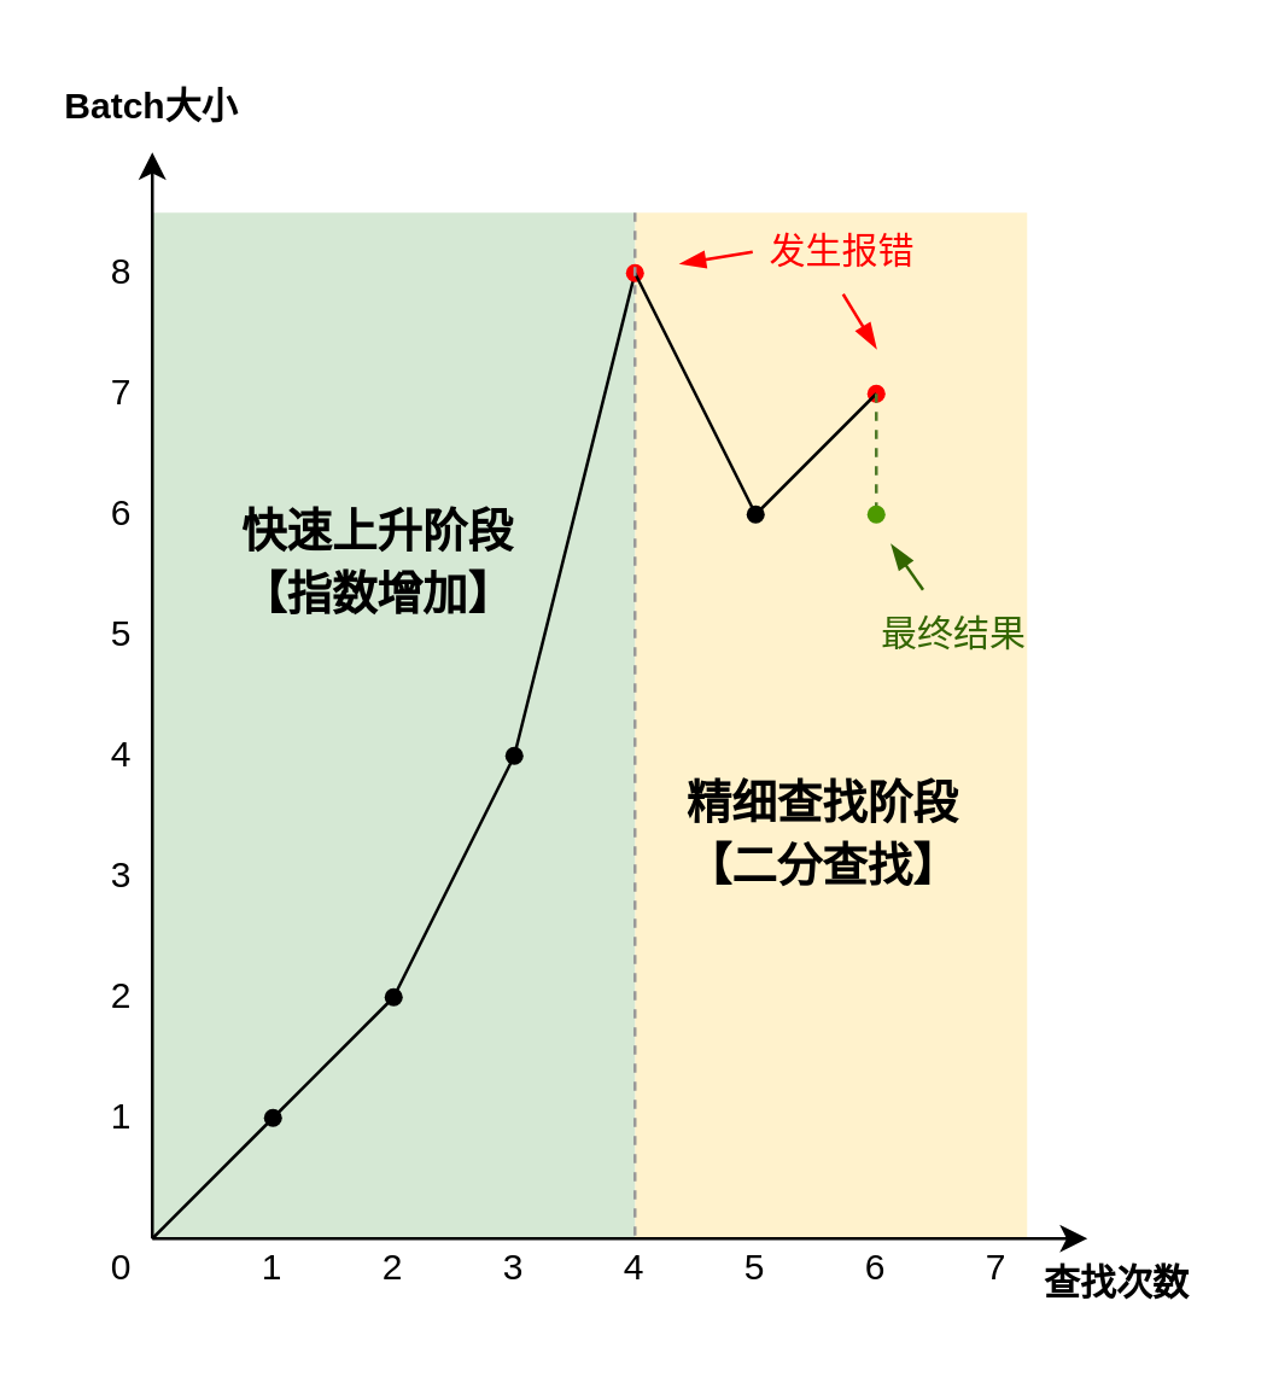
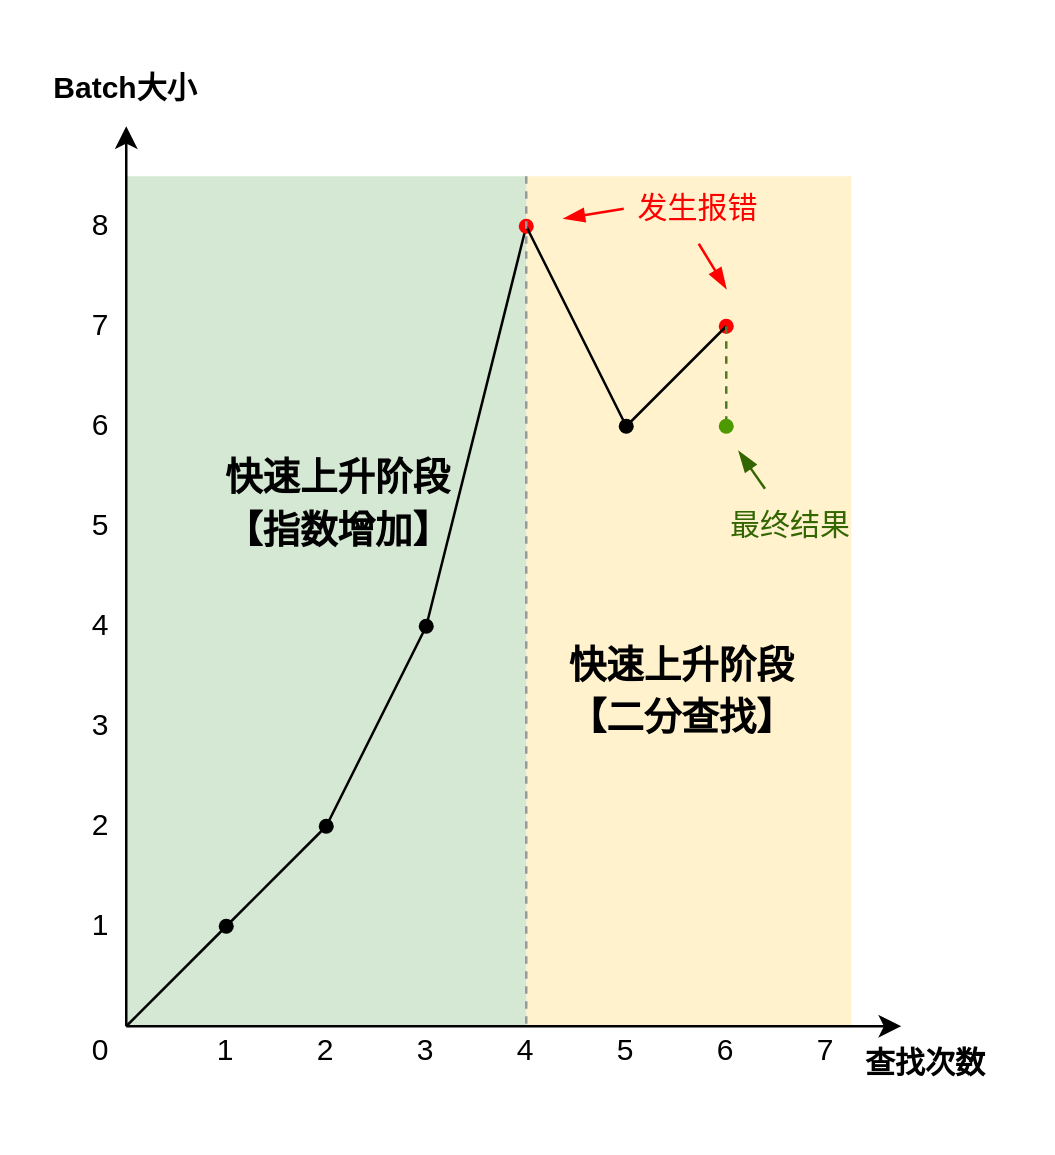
  <mxCell id="0" />
  <mxCell id="1" parent="0" />
  <mxCell id="2" value="" style="rounded=0;whiteSpace=wrap;html=1;fillColor=#fff2cc;strokeColor=none;" vertex="1" parent="1"><mxGeometry x="210" y="70" width="130" height="340" as="geometry" /></mxCell>
  <mxCell id="3" value="" style="rounded=0;whiteSpace=wrap;html=1;fillColor=#d5e8d4;strokeColor=none;" vertex="1" parent="1"><mxGeometry x="50" y="70" width="160" height="340" as="geometry" /></mxCell>
  <mxCell id="4" value="" style="endArrow=classic;html=1;rounded=0;" edge="1" parent="1"><mxGeometry width="50" height="50" relative="1" as="geometry"><mxPoint x="50" y="410" as="sourcePoint" /><mxPoint x="360" y="410" as="targetPoint" /></mxGeometry></mxCell>
  <mxCell id="5" value="" style="endArrow=classic;html=1;rounded=0;entryX=0.5;entryY=1;entryDx=0;entryDy=0;" edge="1" parent="1" target="40"><mxGeometry width="50" height="50" relative="1" as="geometry"><mxPoint x="50" y="410" as="sourcePoint" /><mxPoint x="50" y="70" as="targetPoint" /></mxGeometry></mxCell>
  <mxCell id="6" value="0" style="text;html=1;align=center;verticalAlign=middle;whiteSpace=wrap;rounded=0;" vertex="1" parent="1"><mxGeometry x="30" y="410" width="20" height="20" as="geometry" /></mxCell>
  <mxCell id="7" value="1" style="text;html=1;align=center;verticalAlign=middle;whiteSpace=wrap;rounded=0;" vertex="1" parent="1"><mxGeometry x="80" y="410" width="20" height="20" as="geometry" /></mxCell>
  <mxCell id="8" value="2" style="text;html=1;align=center;verticalAlign=middle;whiteSpace=wrap;rounded=0;" vertex="1" parent="1"><mxGeometry x="120" y="410" width="20" height="20" as="geometry" /></mxCell>
  <mxCell id="9" value="1" style="text;html=1;align=center;verticalAlign=middle;whiteSpace=wrap;rounded=0;" vertex="1" parent="1"><mxGeometry x="30" y="360" width="20" height="20" as="geometry" /></mxCell>
  <mxCell id="10" value="" style="endArrow=none;html=1;rounded=0;exitDx=0;exitDy=0;" edge="1" parent="1" source="17"><mxGeometry width="50" height="50" relative="1" as="geometry"><mxPoint x="50" y="400" as="sourcePoint" /><mxPoint x="130" y="330" as="targetPoint" /></mxGeometry></mxCell>
  <mxCell id="11" value="2" style="text;html=1;align=center;verticalAlign=middle;whiteSpace=wrap;rounded=0;" vertex="1" parent="1"><mxGeometry x="30" y="320" width="20" height="20" as="geometry" /></mxCell>
  <mxCell id="12" value="3" style="text;html=1;align=center;verticalAlign=middle;whiteSpace=wrap;rounded=0;" vertex="1" parent="1"><mxGeometry x="30" y="280" width="20" height="20" as="geometry" /></mxCell>
  <mxCell id="13" value="4" style="text;html=1;align=center;verticalAlign=middle;whiteSpace=wrap;rounded=0;" vertex="1" parent="1"><mxGeometry x="30" y="240" width="20" height="20" as="geometry" /></mxCell>
  <mxCell id="14" value="" style="endArrow=none;html=1;rounded=0;exitX=1;exitY=0;exitDx=0;exitDy=0;" edge="1" parent="1" source="6" target="15"><mxGeometry width="50" height="50" relative="1" as="geometry"><mxPoint x="50" y="410" as="sourcePoint" /><mxPoint x="130" y="330" as="targetPoint" /></mxGeometry></mxCell>
  <mxCell id="15" value="" style="shape=waypoint;sketch=0;size=6;pointerEvents=1;points=[];fillColor=none;resizable=0;rotatable=0;perimeter=centerPerimeter;snapToPoint=1;" vertex="1" parent="1"><mxGeometry x="80" y="360" width="20" height="20" as="geometry" /></mxCell>
  <mxCell id="16" value="" style="endArrow=none;html=1;rounded=0;exitDx=0;exitDy=0;" edge="1" parent="1" source="15" target="17"><mxGeometry width="50" height="50" relative="1" as="geometry"><mxPoint x="90" y="370" as="sourcePoint" /><mxPoint x="130" y="330" as="targetPoint" /></mxGeometry></mxCell>
  <mxCell id="17" value="" style="shape=waypoint;sketch=0;size=6;pointerEvents=1;points=[];fillColor=none;resizable=0;rotatable=0;perimeter=centerPerimeter;snapToPoint=1;" vertex="1" parent="1"><mxGeometry x="120" y="320" width="20" height="20" as="geometry" /></mxCell>
  <mxCell id="18" value="" style="endArrow=none;html=1;rounded=0;" edge="1" parent="1" source="17"><mxGeometry width="50" height="50" relative="1" as="geometry"><mxPoint x="150" y="340" as="sourcePoint" /><mxPoint x="170" y="250" as="targetPoint" /></mxGeometry></mxCell>
  <mxCell id="19" value="5" style="text;html=1;align=center;verticalAlign=middle;whiteSpace=wrap;rounded=0;" vertex="1" parent="1"><mxGeometry x="30" y="200" width="20" height="20" as="geometry" /></mxCell>
  <mxCell id="20" value="6" style="text;html=1;align=center;verticalAlign=middle;whiteSpace=wrap;rounded=0;" vertex="1" parent="1"><mxGeometry x="30" y="160" width="20" height="20" as="geometry" /></mxCell>
  <mxCell id="21" value="7" style="text;html=1;align=center;verticalAlign=middle;whiteSpace=wrap;rounded=0;" vertex="1" parent="1"><mxGeometry x="30" y="120" width="20" height="20" as="geometry" /></mxCell>
  <mxCell id="22" value="8" style="text;html=1;align=center;verticalAlign=middle;whiteSpace=wrap;rounded=0;" vertex="1" parent="1"><mxGeometry x="30" y="80" width="20" height="20" as="geometry" /></mxCell>
  <mxCell id="23" value="" style="shape=waypoint;sketch=0;size=6;pointerEvents=1;points=[];fillColor=none;resizable=0;rotatable=0;perimeter=centerPerimeter;snapToPoint=1;" vertex="1" parent="1"><mxGeometry x="160" y="240" width="20" height="20" as="geometry" /></mxCell>
  <mxCell id="24" value="" style="endArrow=none;html=1;rounded=0;exitDx=0;exitDy=0;exitPerimeter=0;" edge="1" parent="1" source="26"><mxGeometry width="50" height="50" relative="1" as="geometry"><mxPoint x="140" y="340" as="sourcePoint" /><mxPoint x="210" y="90" as="targetPoint" /></mxGeometry></mxCell>
  <mxCell id="25" value="" style="endArrow=none;html=1;rounded=0;exitX=0.467;exitY=0.367;exitDx=0;exitDy=0;exitPerimeter=0;" edge="1" parent="1" source="23" target="26"><mxGeometry width="50" height="50" relative="1" as="geometry"><mxPoint x="170" y="250" as="sourcePoint" /><mxPoint x="210" y="90" as="targetPoint" /></mxGeometry></mxCell>
  <mxCell id="26" value="" style="shape=waypoint;sketch=0;size=6;pointerEvents=1;points=[];fillColor=none;resizable=0;rotatable=0;perimeter=centerPerimeter;snapToPoint=1;strokeColor=#FF0000;" vertex="1" parent="1"><mxGeometry x="200" y="80" width="20" height="20" as="geometry" /></mxCell>
  <mxCell id="27" value="3" style="text;html=1;align=center;verticalAlign=middle;whiteSpace=wrap;rounded=0;" vertex="1" parent="1"><mxGeometry x="160" y="410" width="20" height="20" as="geometry" /></mxCell>
  <mxCell id="28" value="4" style="text;html=1;align=center;verticalAlign=middle;whiteSpace=wrap;rounded=0;" vertex="1" parent="1"><mxGeometry x="200" y="410" width="20" height="20" as="geometry" /></mxCell>
  <mxCell id="29" value="" style="shape=waypoint;sketch=0;size=6;pointerEvents=1;points=[];fillColor=none;resizable=0;rotatable=0;perimeter=centerPerimeter;snapToPoint=1;strokeColor=light-dark(#000000, #ff9090);" vertex="1" parent="1"><mxGeometry x="240" y="160" width="20" height="20" as="geometry" /></mxCell>
  <mxCell id="30" value="5" style="text;html=1;align=center;verticalAlign=middle;whiteSpace=wrap;rounded=0;" vertex="1" parent="1"><mxGeometry x="240" y="410" width="20" height="20" as="geometry" /></mxCell>
  <mxCell id="31" value="6" style="text;html=1;align=center;verticalAlign=middle;whiteSpace=wrap;rounded=0;" vertex="1" parent="1"><mxGeometry x="280" y="410" width="20" height="20" as="geometry" /></mxCell>
  <mxCell id="32" value="" style="endArrow=blockThin;html=1;rounded=0;endFill=1;fontColor=#FF0000;strokeColor=#FF0000;exitX=0;exitY=0.5;exitDx=0;exitDy=0;" edge="1" parent="1" source="33"><mxGeometry width="50" height="50" relative="1" as="geometry"><mxPoint x="280" y="80" as="sourcePoint" /><mxPoint x="225" y="86.875" as="targetPoint" /></mxGeometry></mxCell>
  <mxCell id="33" value="&lt;font color=&quot;#ff0000&quot;&gt;发生报错&lt;/font&gt;" style="text;html=1;align=center;verticalAlign=middle;whiteSpace=wrap;rounded=0;" vertex="1" parent="1"><mxGeometry x="249" y="68" width="60" height="30" as="geometry" /></mxCell>
  <mxCell id="34" value="" style="shape=waypoint;sketch=0;size=6;pointerEvents=1;points=[];fillColor=none;resizable=0;rotatable=0;perimeter=centerPerimeter;snapToPoint=1;strokeColor=#FF0000;" vertex="1" parent="1"><mxGeometry x="280" y="120" width="20" height="20" as="geometry" /></mxCell>
  <mxCell id="35" value="" style="endArrow=blockThin;html=1;rounded=0;endFill=1;fontColor=#FF0000;strokeColor=#FF0000;exitX=0.5;exitY=1;exitDx=0;exitDy=0;" edge="1" parent="1"><mxGeometry width="50" height="50" relative="1" as="geometry"><mxPoint x="279" y="97" as="sourcePoint" /><mxPoint x="290" y="115" as="targetPoint" /></mxGeometry></mxCell>
  <mxCell id="36" value="" style="endArrow=blockThin;html=1;rounded=0;endFill=1;fontColor=#FF0000;strokeColor=#336600;entryX=1;entryY=1;entryDx=0;entryDy=0;entryPerimeter=0;" edge="1" parent="1" source="37"><mxGeometry width="50" height="50" relative="1" as="geometry"><mxPoint x="315" y="200" as="sourcePoint" /><mxPoint x="295" y="180" as="targetPoint" /></mxGeometry></mxCell>
  <mxCell id="37" value="&lt;font style=&quot;color: rgb(51, 102, 0);&quot;&gt;最终结果&lt;/font&gt;" style="text;html=1;align=center;verticalAlign=middle;whiteSpace=wrap;rounded=0;" vertex="1" parent="1"><mxGeometry x="286" y="195" width="60" height="30" as="geometry" /></mxCell>
- <mxCell id="38" value="&lt;div style=&quot;line-height: 140%;&quot;&gt;&lt;div style=&quot;line-height: 140%;&quot;&gt;&lt;span style=&quot;font-size: 15px; line-height: 140%;&quot;&gt;&lt;b&gt;快速上升阶段&lt;/b&gt;&lt;/span&gt;&lt;/div&gt;&lt;font style=&quot;color: rgb(0, 0, 0); font-size: 15px; line-height: 140%;&quot;&gt;&lt;b&gt;【指数增加】&lt;/b&gt;&lt;/font&gt;&lt;/div&gt;" style="text;html=1;align=center;verticalAlign=middle;whiteSpace=wrap;rounded=0;" vertex="1" parent="1"><mxGeometry x="70" y="170" width="110" height="30" as="geometry" /></mxCell>
- <mxCell id="39" value="&lt;div style=&quot;line-height: 140%;&quot;&gt;&lt;div style=&quot;line-height: 140%;&quot;&gt;&lt;span style=&quot;font-size: 15px; line-height: 140%;&quot;&gt;精细查找阶段&lt;/span&gt;&lt;/div&gt;&lt;font style=&quot;font-size: 15px; line-height: 140%;&quot;&gt;【二分查找】&lt;/font&gt;&lt;/div&gt;" style="text;html=1;align=center;verticalAlign=middle;whiteSpace=wrap;rounded=0;fontStyle=1" vertex="1" parent="1"><mxGeometry x="220" y="260" width="105" height="30" as="geometry" /></mxCell>
+ <mxCell id="38" value="&lt;div style=&quot;line-height: 140%;&quot;&gt;&lt;div style=&quot;line-height: 140%;&quot;&gt;&lt;span style=&quot;font-size: 15px; line-height: 140%;&quot;&gt;&lt;b&gt;快速上升阶段&lt;/b&gt;&lt;/span&gt;&lt;/div&gt;&lt;font style=&quot;color: rgb(0, 0, 0); font-size: 15px; line-height: 140%;&quot;&gt;&lt;b&gt;【指数增加】&lt;/b&gt;&lt;/font&gt;&lt;/div&gt;" style="text;html=1;align=center;verticalAlign=middle;whiteSpace=wrap;rounded=0;" vertex="1" parent="1"><mxGeometry x="80" y="185" width="110" height="30" as="geometry" /></mxCell>
+ <mxCell id="39" value="&lt;div style=&quot;line-height: 140%;&quot;&gt;&lt;div style=&quot;line-height: 140%;&quot;&gt;&lt;span style=&quot;font-size: 15px; line-height: 140%;&quot;&gt;快速上升阶段&lt;/span&gt;&lt;/div&gt;&lt;font style=&quot;font-size: 15px; line-height: 140%;&quot;&gt;【二分查找】&lt;/font&gt;&lt;/div&gt;" style="text;html=1;align=center;verticalAlign=middle;whiteSpace=wrap;rounded=0;fontStyle=1" vertex="1" parent="1"><mxGeometry x="220" y="260" width="105" height="30" as="geometry" /></mxCell>
  <mxCell id="40" value="&lt;font style=&quot;color: rgb(0, 0, 0);&quot;&gt;&lt;b&gt;Batch大小&lt;/b&gt;&lt;/font&gt;" style="text;html=1;align=center;verticalAlign=middle;whiteSpace=wrap;rounded=0;" vertex="1" parent="1"><mxGeometry x="20" y="20" width="60" height="30" as="geometry" /></mxCell>
  <mxCell id="41" value="&lt;font style=&quot;color: rgb(0, 0, 0);&quot;&gt;&lt;b&gt;查找次数&lt;/b&gt;&lt;/font&gt;" style="text;html=1;align=center;verticalAlign=middle;whiteSpace=wrap;rounded=0;" vertex="1" parent="1"><mxGeometry x="340" y="410" width="60" height="30" as="geometry" /></mxCell>
  <mxCell id="42" value="7" style="text;html=1;align=center;verticalAlign=middle;whiteSpace=wrap;rounded=0;" vertex="1" parent="1"><mxGeometry x="320" y="410" width="20" height="20" as="geometry" /></mxCell>
  <mxCell id="43" value="" style="endArrow=none;html=1;rounded=0;" edge="1" parent="1" source="29" target="26"><mxGeometry width="50" height="50" relative="1" as="geometry"><mxPoint x="290" y="140" as="sourcePoint" /><mxPoint x="220" y="100" as="targetPoint" /></mxGeometry></mxCell>
  <mxCell id="44" value="" style="endArrow=none;html=1;rounded=0;strokeColor=#000000;entryX=0.137;entryY=0.703;entryDx=0;entryDy=0;entryPerimeter=0;" edge="1" parent="1" target="29"><mxGeometry width="50" height="50" relative="1" as="geometry"><mxPoint x="290" y="130" as="sourcePoint" /><mxPoint x="240" y="210" as="targetPoint" /></mxGeometry></mxCell>
  <mxCell id="45" value="" style="endArrow=none;html=1;rounded=0;strokeColor=light-dark(#4f7a28, #ededed);exitDx=0;exitDy=0;exitPerimeter=0;dashed=1;" edge="1" parent="1" source="47"><mxGeometry width="50" height="50" relative="1" as="geometry"><mxPoint x="300" y="140" as="sourcePoint" /><mxPoint x="290" y="170" as="targetPoint" /></mxGeometry></mxCell>
  <mxCell id="46" value="" style="endArrow=none;html=1;rounded=0;strokeColor=light-dark(#4f7a28, #ededed);exitX=0.611;exitY=0.676;exitDx=0;exitDy=0;exitPerimeter=0;dashed=1;" edge="1" parent="1" source="34" target="47"><mxGeometry width="50" height="50" relative="1" as="geometry"><mxPoint x="290" y="130" as="sourcePoint" /><mxPoint x="290" y="170" as="targetPoint" /></mxGeometry></mxCell>
  <mxCell id="47" value="" style="shape=waypoint;sketch=0;size=6;pointerEvents=1;points=[];fillColor=none;resizable=0;rotatable=0;perimeter=centerPerimeter;snapToPoint=1;strokeColor=light-dark(#4D9900,#FF9090);" vertex="1" parent="1"><mxGeometry x="280" y="160" width="20" height="20" as="geometry" /></mxCell>
  <mxCell id="48" value="" style="endArrow=none;html=1;rounded=0;strokeColor=light-dark(#999999,#EDEDED);dashed=1;exitX=1;exitY=0;exitDx=0;exitDy=0;" edge="1" parent="1" source="3"><mxGeometry width="50" height="50" relative="1" as="geometry"><mxPoint x="210" y="70" as="sourcePoint" /><mxPoint x="210" y="410" as="targetPoint" /></mxGeometry></mxCell>
